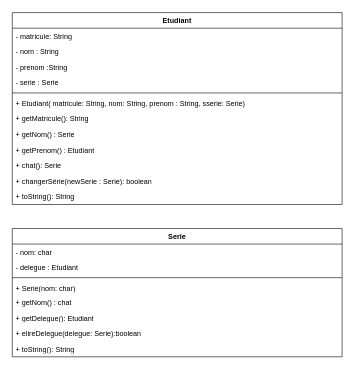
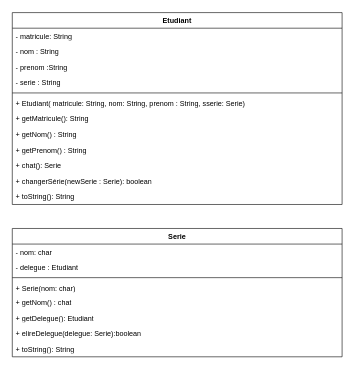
  <mxCell id="0" />
  <mxCell id="1" parent="0" />
  <mxCell id="2" value="&lt;font style=&quot;vertical-align: inherit;&quot;&gt;&lt;font style=&quot;vertical-align: inherit;&quot;&gt;Etudiant&lt;/font&gt;&lt;/font&gt;" style="swimlane;fontStyle=1;align=center;verticalAlign=top;childLayout=stackLayout;horizontal=1;startSize=26;horizontalStack=0;resizeParent=1;resizeParentMax=0;resizeLast=0;collapsible=1;marginBottom=0;whiteSpace=wrap;html=1;" vertex="1" parent="1"><mxGeometry x="20" y="20" width="550" height="320" as="geometry" /></mxCell>
  <mxCell id="3" value="&lt;font style=&quot;vertical-align: inherit;&quot;&gt;&lt;font style=&quot;vertical-align: inherit;&quot;&gt;- matricule: String&lt;/font&gt;&lt;/font&gt;" style="text;strokeColor=none;fillColor=none;align=left;verticalAlign=top;spacingLeft=4;spacingRight=4;overflow=hidden;rotatable=0;points=[[0,0.5],[1,0.5]];portConstraint=eastwest;whiteSpace=wrap;html=1;" vertex="1" parent="2"><mxGeometry y="26" width="550" height="26" as="geometry" /></mxCell>
  <mxCell id="4" value="&lt;font style=&quot;vertical-align: inherit;&quot;&gt;&lt;font style=&quot;vertical-align: inherit;&quot;&gt;- nom : String&lt;/font&gt;&lt;/font&gt;" style="text;strokeColor=none;fillColor=none;align=left;verticalAlign=top;spacingLeft=4;spacingRight=4;overflow=hidden;rotatable=0;points=[[0,0.5],[1,0.5]];portConstraint=eastwest;whiteSpace=wrap;html=1;" vertex="1" parent="2"><mxGeometry y="52" width="550" height="26" as="geometry" /></mxCell>
  <mxCell id="5" value="&lt;font style=&quot;vertical-align: inherit;&quot;&gt;&lt;font style=&quot;vertical-align: inherit;&quot;&gt;- prenom :String&lt;/font&gt;&lt;/font&gt;" style="text;strokeColor=none;fillColor=none;align=left;verticalAlign=top;spacingLeft=4;spacingRight=4;overflow=hidden;rotatable=0;points=[[0,0.5],[1,0.5]];portConstraint=eastwest;whiteSpace=wrap;html=1;" vertex="1" parent="2"><mxGeometry y="78" width="550" height="26" as="geometry" /></mxCell>
- <mxCell id="6" value="&lt;font style=&quot;vertical-align: inherit;&quot;&gt;&lt;font style=&quot;vertical-align: inherit;&quot;&gt;- serie : Serie&lt;/font&gt;&lt;/font&gt;" style="text;strokeColor=none;fillColor=none;align=left;verticalAlign=top;spacingLeft=4;spacingRight=4;overflow=hidden;rotatable=0;points=[[0,0.5],[1,0.5]];portConstraint=eastwest;whiteSpace=wrap;html=1;" vertex="1" parent="2"><mxGeometry y="104" width="550" height="26" as="geometry" /></mxCell>
+ <mxCell id="6" value="&lt;font style=&quot;vertical-align: inherit;&quot;&gt;&lt;font style=&quot;vertical-align: inherit;&quot;&gt;- serie : String&lt;/font&gt;&lt;/font&gt;" style="text;strokeColor=none;fillColor=none;align=left;verticalAlign=top;spacingLeft=4;spacingRight=4;overflow=hidden;rotatable=0;points=[[0,0.5],[1,0.5]];portConstraint=eastwest;whiteSpace=wrap;html=1;" vertex="1" parent="2"><mxGeometry y="104" width="550" height="26" as="geometry" /></mxCell>
  <mxCell id="7" value="" style="line;strokeWidth=1;fillColor=none;align=left;verticalAlign=middle;spacingTop=-1;spacingLeft=3;spacingRight=3;rotatable=0;labelPosition=right;points=[];portConstraint=eastwest;strokeColor=inherit;" vertex="1" parent="2"><mxGeometry y="130" width="550" height="8" as="geometry" /></mxCell>
  <mxCell id="8" value="&lt;font style=&quot;vertical-align: inherit;&quot;&gt;&lt;font style=&quot;vertical-align: inherit;&quot;&gt;+ Etudiant( matricule: String, nom: String, prenom : String, sserie: Serie)&lt;/font&gt;&lt;/font&gt;" style="text;strokeColor=none;fillColor=none;align=left;verticalAlign=top;spacingLeft=4;spacingRight=4;overflow=hidden;rotatable=0;points=[[0,0.5],[1,0.5]];portConstraint=eastwest;whiteSpace=wrap;html=1;" vertex="1" parent="2"><mxGeometry y="138" width="550" height="26" as="geometry" /></mxCell>
  <mxCell id="9" value="&lt;font style=&quot;vertical-align: inherit;&quot;&gt;&lt;font style=&quot;vertical-align: inherit;&quot;&gt;+ getMatricule(): String&lt;/font&gt;&lt;/font&gt;" style="text;strokeColor=none;fillColor=none;align=left;verticalAlign=top;spacingLeft=4;spacingRight=4;overflow=hidden;rotatable=0;points=[[0,0.5],[1,0.5]];portConstraint=eastwest;whiteSpace=wrap;html=1;" vertex="1" parent="2"><mxGeometry y="164" width="550" height="26" as="geometry" /></mxCell>
- <mxCell id="10" value="&lt;font style=&quot;vertical-align: inherit;&quot;&gt;&lt;font style=&quot;vertical-align: inherit;&quot;&gt;+ getNom() : Serie&lt;/font&gt;&lt;/font&gt;" style="text;strokeColor=none;fillColor=none;align=left;verticalAlign=top;spacingLeft=4;spacingRight=4;overflow=hidden;rotatable=0;points=[[0,0.5],[1,0.5]];portConstraint=eastwest;whiteSpace=wrap;html=1;" vertex="1" parent="2"><mxGeometry y="190" width="550" height="26" as="geometry" /></mxCell>
- <mxCell id="11" value="&lt;font style=&quot;vertical-align: inherit;&quot;&gt;&lt;font style=&quot;vertical-align: inherit;&quot;&gt;+ getPrenom() : Etudiant&lt;/font&gt;&lt;/font&gt;" style="text;strokeColor=none;fillColor=none;align=left;verticalAlign=top;spacingLeft=4;spacingRight=4;overflow=hidden;rotatable=0;points=[[0,0.5],[1,0.5]];portConstraint=eastwest;whiteSpace=wrap;html=1;" vertex="1" parent="2"><mxGeometry y="216" width="550" height="26" as="geometry" /></mxCell>
+ <mxCell id="10" value="&lt;font style=&quot;vertical-align: inherit;&quot;&gt;&lt;font style=&quot;vertical-align: inherit;&quot;&gt;+ getNom() : String&lt;/font&gt;&lt;/font&gt;" style="text;strokeColor=none;fillColor=none;align=left;verticalAlign=top;spacingLeft=4;spacingRight=4;overflow=hidden;rotatable=0;points=[[0,0.5],[1,0.5]];portConstraint=eastwest;whiteSpace=wrap;html=1;" vertex="1" parent="2"><mxGeometry y="190" width="550" height="26" as="geometry" /></mxCell>
+ <mxCell id="11" value="&lt;font style=&quot;vertical-align: inherit;&quot;&gt;&lt;font style=&quot;vertical-align: inherit;&quot;&gt;+ getPrenom() : String&lt;/font&gt;&lt;/font&gt;" style="text;strokeColor=none;fillColor=none;align=left;verticalAlign=top;spacingLeft=4;spacingRight=4;overflow=hidden;rotatable=0;points=[[0,0.5],[1,0.5]];portConstraint=eastwest;whiteSpace=wrap;html=1;" vertex="1" parent="2"><mxGeometry y="216" width="550" height="26" as="geometry" /></mxCell>
  <mxCell id="12" value="&lt;font style=&quot;vertical-align: inherit;&quot;&gt;&lt;font style=&quot;vertical-align: inherit;&quot;&gt;+ chat(): Serie&lt;/font&gt;&lt;/font&gt;" style="text;strokeColor=none;fillColor=none;align=left;verticalAlign=top;spacingLeft=4;spacingRight=4;overflow=hidden;rotatable=0;points=[[0,0.5],[1,0.5]];portConstraint=eastwest;whiteSpace=wrap;html=1;" vertex="1" parent="2"><mxGeometry y="242" width="550" height="26" as="geometry" /></mxCell>
  <mxCell id="13" value="&lt;font style=&quot;vertical-align: inherit;&quot;&gt;&lt;font style=&quot;vertical-align: inherit;&quot;&gt;&lt;font style=&quot;vertical-align: inherit;&quot;&gt;&lt;font style=&quot;vertical-align: inherit;&quot;&gt;&lt;font style=&quot;vertical-align: inherit;&quot;&gt;&lt;font style=&quot;vertical-align: inherit;&quot;&gt;+ changerSérie(newSerie : Serie): boolean&lt;/font&gt;&lt;/font&gt;&lt;/font&gt;&lt;/font&gt;&lt;/font&gt;&lt;/font&gt;" style="text;strokeColor=none;fillColor=none;align=left;verticalAlign=top;spacingLeft=4;spacingRight=4;overflow=hidden;rotatable=0;points=[[0,0.5],[1,0.5]];portConstraint=eastwest;whiteSpace=wrap;html=1;" vertex="1" parent="2"><mxGeometry y="268" width="550" height="26" as="geometry" /></mxCell>
  <mxCell id="14" value="&lt;font style=&quot;vertical-align: inherit;&quot;&gt;&lt;font style=&quot;vertical-align: inherit;&quot;&gt;+ toString(): String&lt;/font&gt;&lt;/font&gt;" style="text;strokeColor=none;fillColor=none;align=left;verticalAlign=top;spacingLeft=4;spacingRight=4;overflow=hidden;rotatable=0;points=[[0,0.5],[1,0.5]];portConstraint=eastwest;whiteSpace=wrap;html=1;" vertex="1" parent="2"><mxGeometry y="294" width="550" height="26" as="geometry" /></mxCell>
  <mxCell id="15" value="Serie" style="swimlane;fontStyle=1;align=center;verticalAlign=top;childLayout=stackLayout;horizontal=1;startSize=26;horizontalStack=0;resizeParent=1;resizeParentMax=0;resizeLast=0;collapsible=1;marginBottom=0;whiteSpace=wrap;html=1;" vertex="1" parent="1"><mxGeometry x="20" y="380" width="550" height="214" as="geometry" /></mxCell>
  <mxCell id="16" value="- nom: char" style="text;strokeColor=none;fillColor=none;align=left;verticalAlign=top;spacingLeft=4;spacingRight=4;overflow=hidden;rotatable=0;points=[[0,0.5],[1,0.5]];portConstraint=eastwest;whiteSpace=wrap;html=1;" vertex="1" parent="15"><mxGeometry y="26" width="550" height="26" as="geometry" /></mxCell>
  <mxCell id="17" value="- delegue : Etudiant" style="text;strokeColor=none;fillColor=none;align=left;verticalAlign=top;spacingLeft=4;spacingRight=4;overflow=hidden;rotatable=0;points=[[0,0.5],[1,0.5]];portConstraint=eastwest;whiteSpace=wrap;html=1;" vertex="1" parent="15"><mxGeometry y="52" width="550" height="26" as="geometry" /></mxCell>
  <mxCell id="18" value="" style="line;strokeWidth=1;fillColor=none;align=left;verticalAlign=middle;spacingTop=-1;spacingLeft=3;spacingRight=3;rotatable=0;labelPosition=right;points=[];portConstraint=eastwest;strokeColor=inherit;" vertex="1" parent="15"><mxGeometry y="78" width="550" height="8" as="geometry" /></mxCell>
  <mxCell id="19" value="&lt;font style=&quot;vertical-align: inherit;&quot;&gt;&lt;font style=&quot;vertical-align: inherit;&quot;&gt;&lt;font style=&quot;vertical-align: inherit;&quot;&gt;&lt;font style=&quot;vertical-align: inherit;&quot;&gt;+ Serie(nom: char)&lt;/font&gt;&lt;/font&gt;&lt;/font&gt;&lt;/font&gt;" style="text;strokeColor=none;fillColor=none;align=left;verticalAlign=top;spacingLeft=4;spacingRight=4;overflow=hidden;rotatable=0;points=[[0,0.5],[1,0.5]];portConstraint=eastwest;whiteSpace=wrap;html=1;" vertex="1" parent="15"><mxGeometry y="86" width="550" height="24" as="geometry" /></mxCell>
  <mxCell id="20" value="&lt;font style=&quot;vertical-align: inherit;&quot;&gt;&lt;font style=&quot;vertical-align: inherit;&quot;&gt;&lt;font style=&quot;vertical-align: inherit;&quot;&gt;&lt;font style=&quot;vertical-align: inherit;&quot;&gt;+ getNom()&amp;nbsp;: chat&lt;/font&gt;&lt;/font&gt;&lt;/font&gt;&lt;/font&gt;" style="text;strokeColor=none;fillColor=none;align=left;verticalAlign=top;spacingLeft=4;spacingRight=4;overflow=hidden;rotatable=0;points=[[0,0.5],[1,0.5]];portConstraint=eastwest;whiteSpace=wrap;html=1;" vertex="1" parent="15"><mxGeometry y="110" width="550" height="26" as="geometry" /></mxCell>
  <mxCell id="21" value="&lt;font style=&quot;vertical-align: inherit;&quot;&gt;&lt;font style=&quot;vertical-align: inherit;&quot;&gt;+ getDelegue(): Etudiant&lt;/font&gt;&lt;/font&gt;" style="text;strokeColor=none;fillColor=none;align=left;verticalAlign=top;spacingLeft=4;spacingRight=4;overflow=hidden;rotatable=0;points=[[0,0.5],[1,0.5]];portConstraint=eastwest;whiteSpace=wrap;html=1;" vertex="1" parent="15"><mxGeometry y="136" width="550" height="26" as="geometry" /></mxCell>
  <mxCell id="22" value="&lt;font style=&quot;vertical-align: inherit;&quot;&gt;&lt;font style=&quot;vertical-align: inherit;&quot;&gt;&lt;font style=&quot;vertical-align: inherit;&quot;&gt;&lt;font style=&quot;vertical-align: inherit;&quot;&gt;+ elireDelegue(delegue: Serie):boolean&lt;/font&gt;&lt;/font&gt;&lt;/font&gt;&lt;/font&gt;" style="text;strokeColor=none;fillColor=none;align=left;verticalAlign=top;spacingLeft=4;spacingRight=4;overflow=hidden;rotatable=0;points=[[0,0.5],[1,0.5]];portConstraint=eastwest;whiteSpace=wrap;html=1;" vertex="1" parent="15"><mxGeometry y="162" width="550" height="26" as="geometry" /></mxCell>
  <mxCell id="23" value="&lt;font style=&quot;vertical-align: inherit;&quot;&gt;&lt;font style=&quot;vertical-align: inherit;&quot;&gt;+ toString(): String&lt;/font&gt;&lt;/font&gt;" style="text;strokeColor=none;fillColor=none;align=left;verticalAlign=top;spacingLeft=4;spacingRight=4;overflow=hidden;rotatable=0;points=[[0,0.5],[1,0.5]];portConstraint=eastwest;whiteSpace=wrap;html=1;" vertex="1" parent="15"><mxGeometry y="188" width="550" height="26" as="geometry" /></mxCell>
